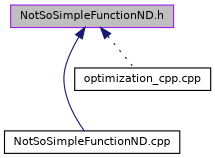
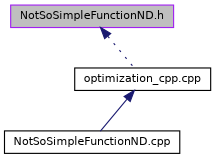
  digraph {
    node [color=black fillcolor=white fontname=Helvetica fontsize=10 shape=record style=filled]
    edge [color=midnightblue dir=back fontname=Helvetica fontsize=10 labelfontname=Helvetica labelfontsize=10]
    n1 [color=purple fillcolor=grey75 fontcolor=black height=0.2 label="NotSoSimpleFunctionND.h" width=0.4]
    n2 [height=0.2 label="NotSoSimpleFunctionND.cpp" width=0.4]
    n3 [height=0.2 label="optimization_cpp.cpp" width=0.4]
-   n1 -> n2 [style=solid]
+   n3 -> n2 [style=solid]
    n1 -> n3 [style=dotted]
  }
